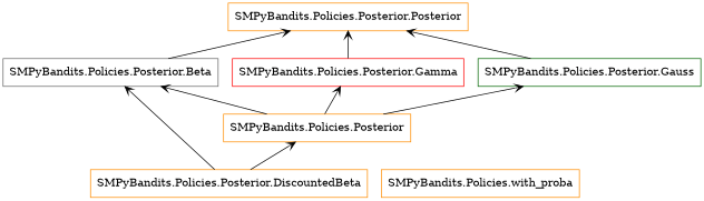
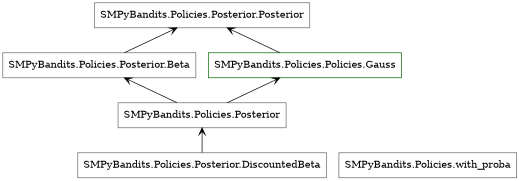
  digraph {
    rankdir=BT
    node [color=gray40 shape=box]
    edge [arrowhead=open arrowtail=none]
-   n1 [color=darkorange label="SMPyBandits.Policies.Posterior"]
+   n1 [label="SMPyBandits.Policies.Posterior"]
    n2 [label="SMPyBandits.Policies.Posterior.Beta"]
-   n3 [color=red label="SMPyBandits.Policies.Posterior.Gamma"]
-   n4 [color=darkgreen label="SMPyBandits.Policies.Posterior.Gauss"]
-   n5 [color=darkorange label="SMPyBandits.Policies.Posterior.Posterior"]
-   n6 [color=darkorange label="SMPyBandits.Policies.Posterior.DiscountedBeta"]
-   n7 [color=darkorange label="SMPyBandits.Policies.with_proba"]
+   n4 [color=darkgreen label="SMPyBandits.Policies.Policies.Gauss"]
+   n5 [label="SMPyBandits.Policies.Posterior.Posterior"]
+   n6 [label="SMPyBandits.Policies.Posterior.DiscountedBeta"]
+   n7 [label="SMPyBandits.Policies.with_proba"]
    n1 -> n2
-   n1 -> n3
    n1 -> n4
    n2 -> n5
-   n3 -> n5
    n4 -> n5
    n6 -> n1
-   n6 -> n2
  }
